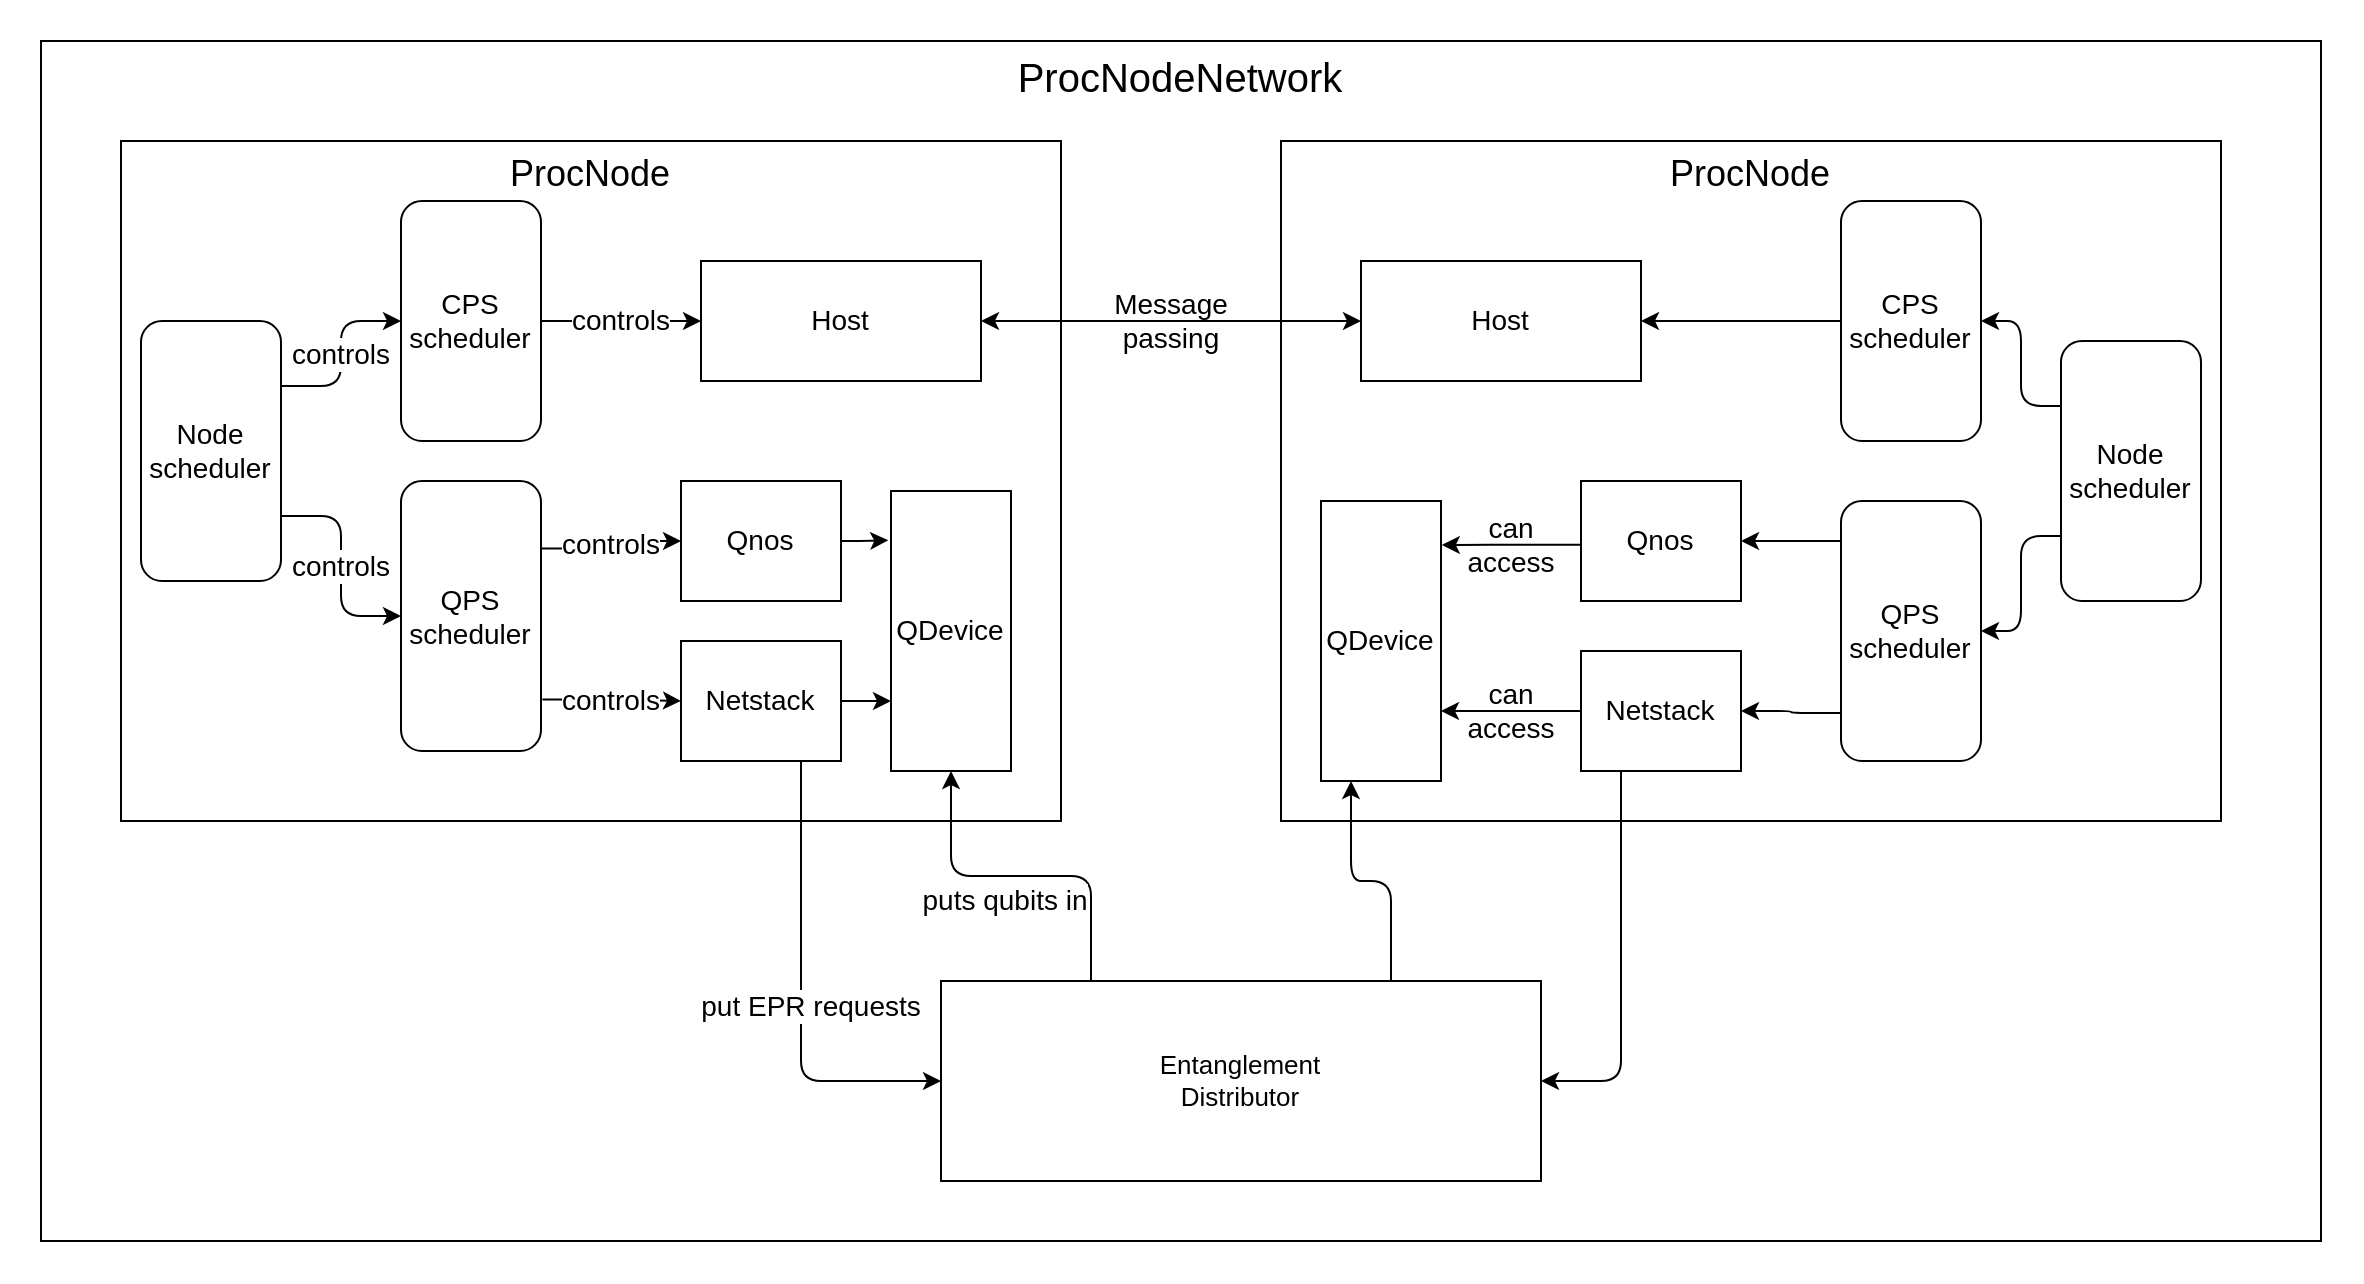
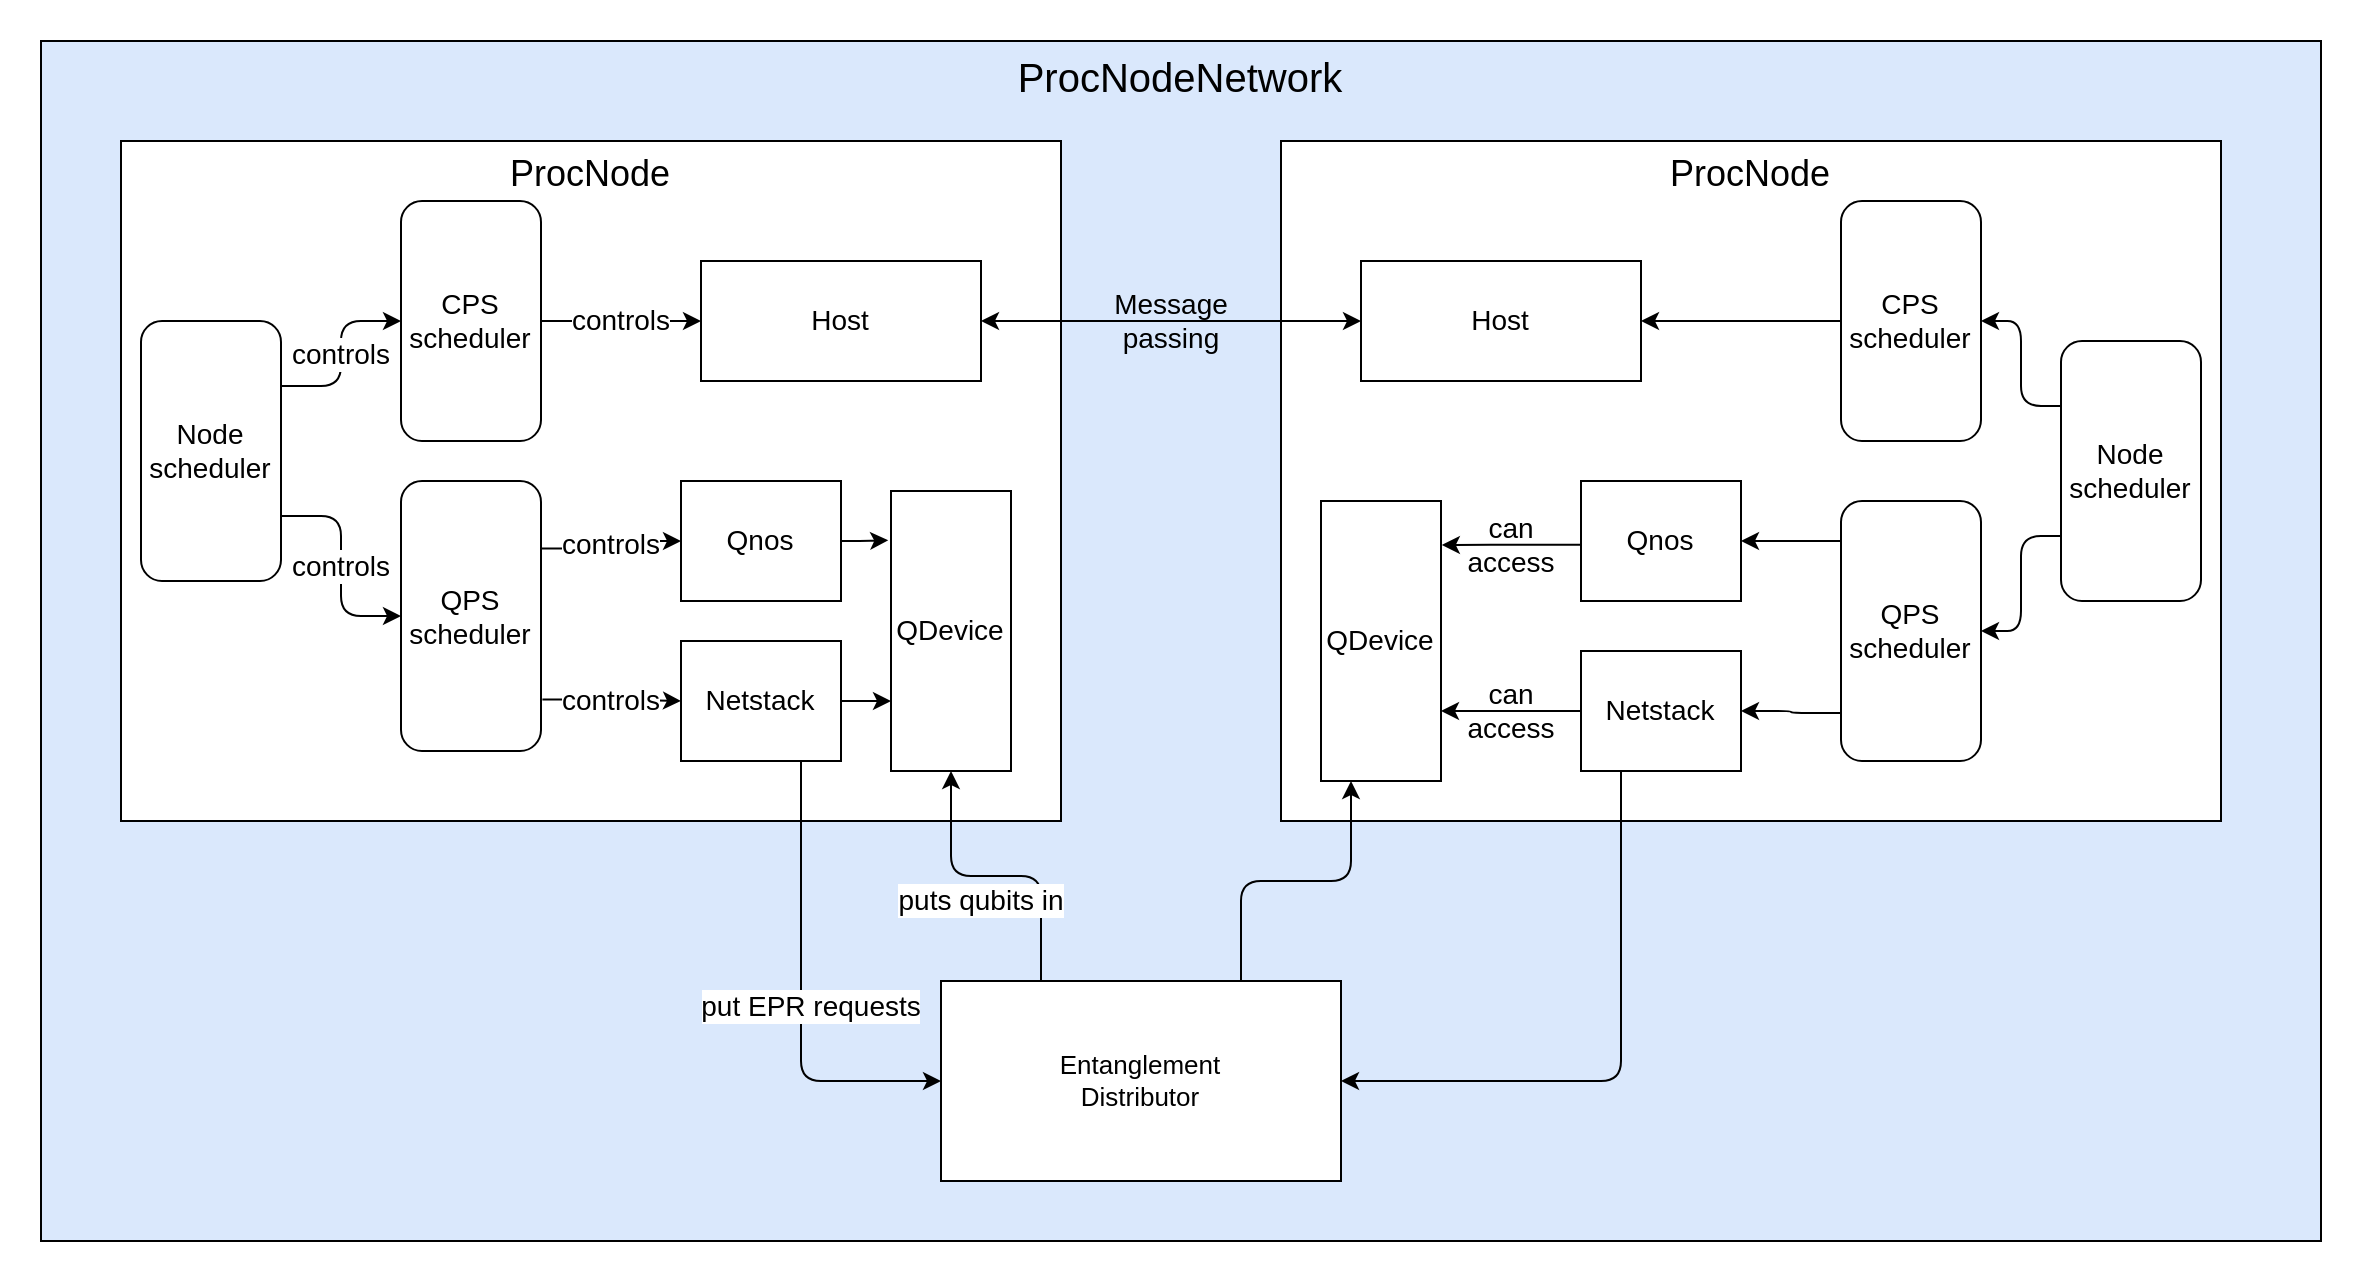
  <mxCell id="0" />
  <mxCell id="1" parent="0" />
- <mxCell id="2" value="&lt;font style=&quot;font-size: 20px;&quot;&gt;ProcNodeNetwork&lt;/font&gt;" style="rounded=0;whiteSpace=wrap;html=1;verticalAlign=top;" parent="1" vertex="1"><mxGeometry y="20" width="1140" height="600" as="geometry" x="20" /></mxCell>
- <mxCell id="3" value="Entanglement&lt;br style=&quot;font-size: 13px;&quot;&gt;Distributor" style="rounded=0;whiteSpace=wrap;html=1;fontSize=13;" parent="1" vertex="1"><mxGeometry x="470" y="490" width="300" height="100" as="geometry" /></mxCell>
+ <mxCell id="2" value="&lt;font style=&quot;font-size: 20px;&quot;&gt;ProcNodeNetwork&lt;/font&gt;" style="rounded=0;whiteSpace=wrap;html=1;verticalAlign=top;fillColor=#dae8fc;" parent="1" vertex="1"><mxGeometry y="20" width="1140" height="600" as="geometry" x="20" /></mxCell>
+ <mxCell id="3" value="Entanglement&lt;br style=&quot;font-size: 13px;&quot;&gt;Distributor" style="rounded=0;whiteSpace=wrap;html=1;fontSize=13;" parent="1" vertex="1"><mxGeometry x="470" y="490" width="200" height="100" as="geometry" /></mxCell>
  <mxCell id="4" value="ProcNode" style="rounded=0;whiteSpace=wrap;html=1;verticalAlign=top;fontSize=18;" parent="1" vertex="1"><mxGeometry x="640" y="70" width="470" height="340" as="geometry" /></mxCell>
  <mxCell id="5" value="Host" style="rounded=0;whiteSpace=wrap;html=1;fontSize=14;" parent="1" vertex="1"><mxGeometry x="680" y="130" width="140" height="60" as="geometry" /></mxCell>
  <mxCell id="6" value="can&lt;br style=&quot;font-size: 14px;&quot;&gt;access" style="edgeStyle=orthogonalEdgeStyle;html=1;exitX=-0.004;exitY=0.532;exitDx=0;exitDy=0;entryX=1.007;entryY=0.157;entryDx=0;entryDy=0;startArrow=none;startFill=0;entryPerimeter=0;fontSize=14;labelBackgroundColor=none;exitPerimeter=0;" parent="1" source="7" target="19" edge="1"><mxGeometry relative="1" as="geometry" /></mxCell>
  <mxCell id="7" value="Qnos" style="rounded=0;whiteSpace=wrap;html=1;fontSize=14;" parent="1" vertex="1"><mxGeometry x="790" y="240" width="80" height="60" as="geometry" /></mxCell>
  <mxCell id="8" style="edgeStyle=orthogonalEdgeStyle;html=1;exitX=0.25;exitY=1;exitDx=0;exitDy=0;entryX=1;entryY=0.5;entryDx=0;entryDy=0;" parent="1" source="10" target="3" edge="1"><mxGeometry relative="1" as="geometry" /></mxCell>
  <mxCell id="9" value="can&lt;br style=&quot;font-size: 14px;&quot;&gt;access" style="edgeStyle=orthogonalEdgeStyle;html=1;exitX=0;exitY=0.5;exitDx=0;exitDy=0;entryX=1;entryY=0.75;entryDx=0;entryDy=0;startArrow=none;startFill=0;fontSize=14;labelBackgroundColor=none;" parent="1" source="10" target="19" edge="1"><mxGeometry relative="1" as="geometry" /></mxCell>
  <mxCell id="10" value="Netstack" style="rounded=0;whiteSpace=wrap;html=1;fontSize=14;" parent="1" vertex="1"><mxGeometry x="790" y="325" width="80" height="60" as="geometry" /></mxCell>
  <mxCell id="11" style="edgeStyle=none;html=1;exitX=0;exitY=0.5;exitDx=0;exitDy=0;entryX=1;entryY=0.5;entryDx=0;entryDy=0;fontSize=12;" parent="1" source="12" target="5" edge="1"><mxGeometry relative="1" as="geometry" /></mxCell>
  <mxCell id="12" value="CPS scheduler" style="rounded=1;whiteSpace=wrap;html=1;fontSize=14;" parent="1" vertex="1"><mxGeometry x="920" y="100" width="70" height="120" as="geometry" /></mxCell>
  <mxCell id="13" style="edgeStyle=orthogonalEdgeStyle;html=1;exitX=-0.006;exitY=0.154;exitDx=0;exitDy=0;entryX=1;entryY=0.5;entryDx=0;entryDy=0;fontSize=12;exitPerimeter=0;" parent="1" source="15" target="7" edge="1"><mxGeometry relative="1" as="geometry" /></mxCell>
  <mxCell id="14" style="edgeStyle=orthogonalEdgeStyle;html=1;exitX=0.039;exitY=0.815;exitDx=0;exitDy=0;entryX=1;entryY=0.5;entryDx=0;entryDy=0;fontSize=12;exitPerimeter=0;" parent="1" source="15" target="10" edge="1"><mxGeometry relative="1" as="geometry" /></mxCell>
  <mxCell id="15" value="QPS scheduler" style="rounded=1;whiteSpace=wrap;html=1;fontSize=14;" parent="1" vertex="1"><mxGeometry x="920" y="250" width="70" height="130" as="geometry" /></mxCell>
  <mxCell id="16" style="edgeStyle=orthogonalEdgeStyle;html=1;exitX=0;exitY=0.75;exitDx=0;exitDy=0;entryX=1;entryY=0.5;entryDx=0;entryDy=0;fontSize=12;" parent="1" source="18" target="15" edge="1"><mxGeometry relative="1" as="geometry" /></mxCell>
  <mxCell id="17" style="edgeStyle=orthogonalEdgeStyle;html=1;exitX=0;exitY=0.25;exitDx=0;exitDy=0;entryX=1;entryY=0.5;entryDx=0;entryDy=0;fontSize=12;" parent="1" source="18" target="12" edge="1"><mxGeometry relative="1" as="geometry" /></mxCell>
  <mxCell id="18" value="Node scheduler" style="rounded=1;whiteSpace=wrap;html=1;fontSize=14;" parent="1" vertex="1"><mxGeometry x="1030" y="170" width="70" height="130" as="geometry" /></mxCell>
  <mxCell id="19" value="QDevice" style="rounded=0;whiteSpace=wrap;html=1;fontSize=14;" parent="1" vertex="1"><mxGeometry x="660" y="250" width="60" height="140" as="geometry" /></mxCell>
  <mxCell id="20" value="" style="edgeStyle=orthogonalEdgeStyle;html=1;exitX=0.75;exitY=0;exitDx=0;exitDy=0;entryX=0.25;entryY=1;entryDx=0;entryDy=0;" parent="1" source="3" target="19" edge="1"><mxGeometry relative="1" as="geometry" /></mxCell>
  <mxCell id="21" value="ProcNode" style="rounded=0;whiteSpace=wrap;html=1;verticalAlign=top;fontSize=18;" parent="1" vertex="1"><mxGeometry x="60" y="70" width="470" height="340" as="geometry" /></mxCell>
  <mxCell id="22" value="Host" style="rounded=0;whiteSpace=wrap;html=1;fontSize=14;" parent="1" vertex="1"><mxGeometry x="350" y="130" width="140" height="60" as="geometry" /></mxCell>
  <mxCell id="23" style="edgeStyle=orthogonalEdgeStyle;html=1;exitX=1;exitY=0.5;exitDx=0;exitDy=0;entryX=-0.023;entryY=0.176;entryDx=0;entryDy=0;entryPerimeter=0;startArrow=none;startFill=0;" parent="1" source="24" target="35" edge="1"><mxGeometry relative="1" as="geometry" /></mxCell>
  <mxCell id="24" value="Qnos" style="rounded=0;whiteSpace=wrap;html=1;fontSize=14;" parent="1" vertex="1"><mxGeometry x="340" y="240" width="80" height="60" as="geometry" /></mxCell>
  <mxCell id="25" style="edgeStyle=orthogonalEdgeStyle;html=1;exitX=1;exitY=0.5;exitDx=0;exitDy=0;entryX=0;entryY=0.75;entryDx=0;entryDy=0;startArrow=none;startFill=0;" parent="1" source="26" target="35" edge="1"><mxGeometry relative="1" as="geometry" /></mxCell>
  <mxCell id="26" value="Netstack" style="rounded=0;whiteSpace=wrap;html=1;fontSize=14;" parent="1" vertex="1"><mxGeometry x="340" y="320" width="80" height="60" as="geometry" /></mxCell>
  <mxCell id="27" value="controls" style="edgeStyle=orthogonalEdgeStyle;html=1;exitX=1;exitY=0.5;exitDx=0;exitDy=0;entryX=0;entryY=0.5;entryDx=0;entryDy=0;fontSize=14;startArrow=none;startFill=0;" parent="1" source="28" target="22" edge="1"><mxGeometry relative="1" as="geometry" /></mxCell>
  <mxCell id="28" value="CPS scheduler" style="rounded=1;whiteSpace=wrap;html=1;fontSize=14;" parent="1" vertex="1"><mxGeometry x="200" y="100" width="70" height="120" as="geometry" /></mxCell>
  <mxCell id="29" value="controls" style="edgeStyle=orthogonalEdgeStyle;html=1;exitX=1;exitY=0.25;exitDx=0;exitDy=0;entryX=0;entryY=0.5;entryDx=0;entryDy=0;fontSize=14;startArrow=none;startFill=0;" parent="1" source="31" target="24" edge="1"><mxGeometry relative="1" as="geometry" /></mxCell>
  <mxCell id="30" value="controls" style="edgeStyle=orthogonalEdgeStyle;html=1;exitX=1.01;exitY=0.809;exitDx=0;exitDy=0;entryX=0;entryY=0.5;entryDx=0;entryDy=0;fontSize=14;startArrow=none;startFill=0;exitPerimeter=0;" parent="1" source="31" target="26" edge="1"><mxGeometry relative="1" as="geometry" /></mxCell>
  <mxCell id="31" value="QPS scheduler" style="rounded=1;whiteSpace=wrap;html=1;fontSize=14;" parent="1" vertex="1"><mxGeometry x="200" y="240" width="70" height="135" as="geometry" /></mxCell>
  <mxCell id="32" value="controls" style="edgeStyle=orthogonalEdgeStyle;html=1;exitX=1;exitY=0.25;exitDx=0;exitDy=0;entryX=0;entryY=0.5;entryDx=0;entryDy=0;fontSize=14;startArrow=none;startFill=0;" parent="1" source="34" target="28" edge="1"><mxGeometry relative="1" as="geometry" /></mxCell>
  <mxCell id="33" value="controls" style="edgeStyle=orthogonalEdgeStyle;html=1;exitX=1;exitY=0.75;exitDx=0;exitDy=0;entryX=0;entryY=0.5;entryDx=0;entryDy=0;fontSize=14;startArrow=none;startFill=0;" parent="1" source="34" target="31" edge="1"><mxGeometry relative="1" as="geometry" /></mxCell>
  <mxCell id="34" value="Node scheduler" style="rounded=1;whiteSpace=wrap;html=1;fontSize=14;" parent="1" vertex="1"><mxGeometry x="70" y="160" width="70" height="130" as="geometry" /></mxCell>
  <mxCell id="35" value="QDevice" style="rounded=0;whiteSpace=wrap;html=1;fontSize=14;" parent="1" vertex="1"><mxGeometry x="445" y="245" width="60" height="140" as="geometry" /></mxCell>
  <mxCell id="36" value="Message &lt;br&gt;passing" style="edgeStyle=none;html=1;exitX=1;exitY=0.5;exitDx=0;exitDy=0;entryX=0;entryY=0.5;entryDx=0;entryDy=0;startArrow=classic;startFill=1;fontSize=14;labelBackgroundColor=none;" parent="1" source="22" target="5" edge="1"><mxGeometry relative="1" as="geometry"><mxPoint x="510" y="260" as="sourcePoint" /></mxGeometry></mxCell>
  <mxCell id="37" value="put EPR requests" style="edgeStyle=orthogonalEdgeStyle;html=1;exitX=0.75;exitY=1;exitDx=0;exitDy=0;entryX=0;entryY=0.5;entryDx=0;entryDy=0;fontSize=14;" parent="1" source="26" target="3" edge="1"><mxGeometry x="0.071" y="5" relative="1" as="geometry"><mxPoint x="490" y="380" as="sourcePoint" /><mxPoint as="offset" /></mxGeometry></mxCell>
  <mxCell id="38" value="puts qubits in" style="edgeStyle=orthogonalEdgeStyle;html=1;exitX=0.25;exitY=0;exitDx=0;exitDy=0;entryX=0.5;entryY=1;entryDx=0;entryDy=0;fontSize=14;" parent="1" source="3" target="35" edge="1"><mxGeometry x="0.1" y="12" relative="1" as="geometry"><mxPoint x="330" y="380" as="targetPoint" /><mxPoint as="offset" /></mxGeometry></mxCell>
